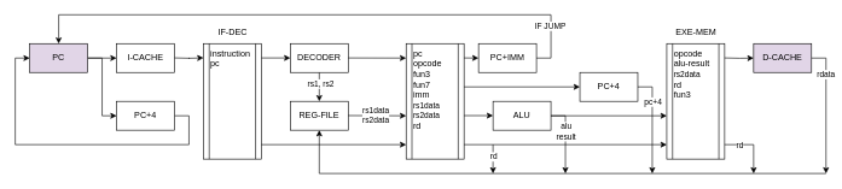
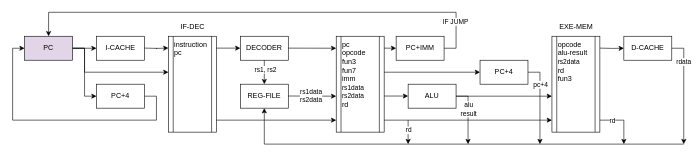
  <mxCell id="0" />
  <mxCell id="1" parent="0" />
  <mxCell id="2" style="edgeStyle=orthogonalEdgeStyle;rounded=0;orthogonalLoop=1;jettySize=auto;html=1;exitX=1;exitY=0.5;exitDx=0;exitDy=0;" parent="1" source="4" edge="1"><mxGeometry relative="1" as="geometry"><mxPoint x="160" y="80" as="targetPoint" /></mxGeometry></mxCell>
  <mxCell id="3" style="edgeStyle=orthogonalEdgeStyle;rounded=0;orthogonalLoop=1;jettySize=auto;html=1;entryX=0;entryY=0.5;entryDx=0;entryDy=0;" parent="1" source="4" target="32" edge="1"><mxGeometry relative="1" as="geometry" /></mxCell>
  <mxCell id="4" value="PC" style="rounded=0;whiteSpace=wrap;html=1;fillColor=#e1d5e7;" parent="1" vertex="1"><mxGeometry x="40" y="60" width="80" height="40" as="geometry" /></mxCell>
  <mxCell id="5" value="I-CACHE" style="rounded=0;whiteSpace=wrap;html=1;" parent="1" vertex="1"><mxGeometry x="160" y="60" width="80" height="40" as="geometry" /></mxCell>
  <mxCell id="6" value="IF-DEC" style="text;html=1;align=center;verticalAlign=middle;resizable=0;points=[];autosize=1;strokeColor=none;fillColor=none;" parent="1" vertex="1"><mxGeometry x="290" y="30" width="60" height="30" as="geometry" /></mxCell>
  <mxCell id="7" value="instruction&lt;div&gt;pc&lt;/div&gt;" style="shape=process;whiteSpace=wrap;html=1;backgroundOutline=1;align=left;verticalAlign=top;" parent="1" vertex="1"><mxGeometry x="280" y="60" width="80" height="160" as="geometry" /></mxCell>
  <mxCell id="8" value="DECODER" style="rounded=0;whiteSpace=wrap;html=1;" parent="1" vertex="1"><mxGeometry x="400" y="60" width="80" height="40" as="geometry" /></mxCell>
  <mxCell id="9" value="" style="endArrow=classic;html=1;rounded=0;" parent="1" edge="1"><mxGeometry width="50" height="50" relative="1" as="geometry"><mxPoint x="360" y="79.83" as="sourcePoint" /><mxPoint x="400" y="79.83" as="targetPoint" /></mxGeometry></mxCell>
  <mxCell id="10" value="&lt;div&gt;pc&lt;/div&gt;&lt;div&gt;opcode&lt;/div&gt;&lt;div&gt;fun3&lt;/div&gt;&lt;div&gt;fun7&lt;/div&gt;&lt;div&gt;imm&lt;/div&gt;&lt;div&gt;&lt;span style=&quot;font-size: 11px; text-align: center; text-wrap-mode: nowrap; background-color: rgb(255, 255, 255);&quot;&gt;rs1data&lt;/span&gt;&lt;/div&gt;&lt;div&gt;&lt;span style=&quot;font-size: 11px; text-align: center; text-wrap-mode: nowrap; background-color: transparent; color: light-dark(rgb(0, 0, 0), rgb(255, 255, 255));&quot;&gt;rs2data&lt;/span&gt;&lt;/div&gt;&lt;div&gt;rd&lt;/div&gt;" style="shape=process;whiteSpace=wrap;html=1;backgroundOutline=1;align=left;verticalAlign=top;" parent="1" vertex="1"><mxGeometry x="560" y="60" width="80" height="160" as="geometry" /></mxCell>
  <mxCell id="11" style="edgeStyle=orthogonalEdgeStyle;rounded=0;orthogonalLoop=1;jettySize=auto;html=1;exitX=1;exitY=0.5;exitDx=0;exitDy=0;" parent="1" edge="1"><mxGeometry relative="1" as="geometry"><mxPoint x="280" y="79.75" as="targetPoint" /><mxPoint x="240" y="79.75" as="sourcePoint" /></mxGeometry></mxCell>
  <mxCell id="12" value="" style="endArrow=classic;html=1;rounded=0;" parent="1" edge="1"><mxGeometry width="50" height="50" relative="1" as="geometry"><mxPoint x="640" y="159.76" as="sourcePoint" /><mxPoint x="680" y="159.76" as="targetPoint" /></mxGeometry></mxCell>
  <mxCell id="13" value="&lt;div&gt;&lt;span style=&quot;background-color: transparent; color: light-dark(rgb(0, 0, 0), rgb(255, 255, 255));&quot;&gt;opcode&lt;/span&gt;&lt;/div&gt;&lt;div&gt;alu-result&lt;/div&gt;&lt;div&gt;&lt;span style=&quot;font-size: 11px; text-align: center; text-wrap-mode: nowrap; background-color: transparent; color: light-dark(rgb(0, 0, 0), rgb(255, 255, 255));&quot;&gt;rs2data&lt;/span&gt;&lt;/div&gt;&lt;div&gt;rd&lt;/div&gt;&lt;div&gt;fun3&lt;/div&gt;" style="shape=process;whiteSpace=wrap;html=1;backgroundOutline=1;align=left;verticalAlign=top;" parent="1" vertex="1"><mxGeometry x="920" y="60" width="80" height="160" as="geometry" /></mxCell>
  <mxCell id="14" value="REG-FILE" style="rounded=0;whiteSpace=wrap;html=1;" parent="1" vertex="1"><mxGeometry x="400" y="140" width="80" height="40" as="geometry" /></mxCell>
  <mxCell id="15" value="" style="endArrow=classic;html=1;rounded=0;exitX=0.5;exitY=1;exitDx=0;exitDy=0;" parent="1" source="8" target="14" edge="1"><mxGeometry width="50" height="50" relative="1" as="geometry"><mxPoint x="550" y="150" as="sourcePoint" /><mxPoint x="600" y="100" as="targetPoint" /></mxGeometry></mxCell>
  <mxCell id="16" value="rs1, rs2" style="edgeLabel;html=1;align=center;verticalAlign=middle;resizable=0;points=[];" parent="15" vertex="1" connectable="0"><mxGeometry x="-0.04" y="1" relative="1" as="geometry"><mxPoint y="-4" as="offset" /></mxGeometry></mxCell>
  <mxCell id="17" value="" style="endArrow=classic;html=1;rounded=0;entryX=0;entryY=0.75;entryDx=0;entryDy=0;" parent="1" edge="1"><mxGeometry width="50" height="50" relative="1" as="geometry"><mxPoint x="480" y="159.71" as="sourcePoint" /><mxPoint x="560" y="160" as="targetPoint" /></mxGeometry></mxCell>
  <mxCell id="18" value="rs1data&lt;div&gt;rs2data&lt;/div&gt;" style="edgeLabel;html=1;align=center;verticalAlign=middle;resizable=0;points=[];" parent="17" vertex="1" connectable="0"><mxGeometry x="-0.043" relative="1" as="geometry"><mxPoint as="offset" /></mxGeometry></mxCell>
  <mxCell id="19" value="" style="endArrow=classic;html=1;rounded=0;entryX=0;entryY=0.125;entryDx=0;entryDy=0;entryPerimeter=0;" parent="1" target="10" edge="1"><mxGeometry width="50" height="50" relative="1" as="geometry"><mxPoint x="480" y="79.83" as="sourcePoint" /><mxPoint x="520" y="80.12" as="targetPoint" /></mxGeometry></mxCell>
+ <mxCell id="20" style="edgeStyle=orthogonalEdgeStyle;rounded=0;orthogonalLoop=1;jettySize=auto;html=1;entryX=0;entryY=0.375;entryDx=0;entryDy=0;entryPerimeter=0;" parent="1" source="4" target="7" edge="1"><mxGeometry relative="1" as="geometry"><mxPoint x="270" y="110" as="targetPoint" /><Array as="points"><mxPoint x="140" y="80" /><mxPoint x="140" y="120" /></Array></mxGeometry></mxCell>
  <mxCell id="21" value="ALU" style="rounded=0;whiteSpace=wrap;html=1;" parent="1" vertex="1"><mxGeometry x="680" y="140" width="80" height="40" as="geometry" /></mxCell>
  <mxCell id="22" value="EXE-MEM" style="text;html=1;align=center;verticalAlign=middle;resizable=0;points=[];autosize=1;strokeColor=none;fillColor=none;" parent="1" vertex="1"><mxGeometry x="920" y="30" width="80" height="30" as="geometry" /></mxCell>
  <mxCell id="23" style="edgeStyle=orthogonalEdgeStyle;rounded=0;orthogonalLoop=1;jettySize=auto;html=1;entryX=0;entryY=0.125;entryDx=0;entryDy=0;entryPerimeter=0;" parent="1" source="21" edge="1"><mxGeometry relative="1" as="geometry"><mxPoint x="920" y="160" as="targetPoint" /></mxGeometry></mxCell>
  <mxCell id="24" value="" style="endArrow=classic;html=1;rounded=0;" parent="1" edge="1"><mxGeometry width="50" height="50" relative="1" as="geometry"><mxPoint x="640" y="200" as="sourcePoint" /><mxPoint x="920" y="200" as="targetPoint" /></mxGeometry></mxCell>
  <mxCell id="25" value="PC+IMM" style="rounded=0;whiteSpace=wrap;html=1;" parent="1" vertex="1"><mxGeometry x="660" y="60" width="80" height="40" as="geometry" /></mxCell>
  <mxCell id="26" value="" style="endArrow=classic;html=1;rounded=0;" parent="1" edge="1"><mxGeometry width="50" height="50" relative="1" as="geometry"><mxPoint x="640" y="79.83" as="sourcePoint" /><mxPoint x="660" y="80" as="targetPoint" /></mxGeometry></mxCell>
  <mxCell id="27" value="PC+4" style="rounded=0;whiteSpace=wrap;html=1;" parent="1" vertex="1"><mxGeometry x="800" y="100" width="80" height="40" as="geometry" /></mxCell>
  <mxCell id="28" value="" style="endArrow=classic;html=1;rounded=0;entryX=0;entryY=0.5;entryDx=0;entryDy=0;" parent="1" target="27" edge="1"><mxGeometry width="50" height="50" relative="1" as="geometry"><mxPoint x="640" y="120" as="sourcePoint" /><mxPoint x="680" y="120" as="targetPoint" /><Array as="points" /></mxGeometry></mxCell>
  <mxCell id="29" value="" style="endArrow=classic;html=1;rounded=0;exitX=1;exitY=0.5;exitDx=0;exitDy=0;entryX=0.5;entryY=0;entryDx=0;entryDy=0;" parent="1" source="25" target="4" edge="1"><mxGeometry width="50" height="50" relative="1" as="geometry"><mxPoint x="860" y="-40" as="sourcePoint" /><mxPoint x="910" y="-90" as="targetPoint" /><Array as="points"><mxPoint x="760" y="80" /><mxPoint x="760" y="20" /><mxPoint x="80" y="20" /></Array></mxGeometry></mxCell>
  <mxCell id="30" value="IF JUMP" style="edgeLabel;html=1;align=center;verticalAlign=middle;resizable=0;points=[];" parent="29" vertex="1" connectable="0"><mxGeometry x="-0.837" y="2" relative="1" as="geometry"><mxPoint as="offset" /></mxGeometry></mxCell>
  <mxCell id="31" style="edgeStyle=orthogonalEdgeStyle;rounded=0;orthogonalLoop=1;jettySize=auto;html=1;entryX=0;entryY=0.5;entryDx=0;entryDy=0;" parent="1" source="32" target="4" edge="1"><mxGeometry relative="1" as="geometry"><Array as="points"><mxPoint x="260" y="160" /><mxPoint x="260" y="200" /><mxPoint x="20" y="200" /><mxPoint x="20" y="80" /></Array></mxGeometry></mxCell>
  <mxCell id="32" value="PC+4" style="rounded=0;whiteSpace=wrap;html=1;" parent="1" vertex="1"><mxGeometry x="160" y="140" width="80" height="40" as="geometry" /></mxCell>
- <mxCell id="33" value="D-CACHE" style="rounded=0;whiteSpace=wrap;html=1;fillColor=#e1d5e7;" parent="1" vertex="1"><mxGeometry x="1040" y="60" width="80" height="40" as="geometry" /></mxCell>
+ <mxCell id="33" value="D-CACHE" style="rounded=0;whiteSpace=wrap;html=1;" parent="1" vertex="1"><mxGeometry x="1040" y="60" width="80" height="40" as="geometry" /></mxCell>
  <mxCell id="34" style="edgeStyle=orthogonalEdgeStyle;rounded=0;orthogonalLoop=1;jettySize=auto;html=1;entryX=0;entryY=0.5;entryDx=0;entryDy=0;" parent="1" target="33" edge="1"><mxGeometry relative="1" as="geometry"><mxPoint x="1000" y="79.8" as="sourcePoint" /><mxPoint x="1040" y="79.8" as="targetPoint" /></mxGeometry></mxCell>
  <mxCell id="35" value="" style="endArrow=classic;html=1;rounded=0;" parent="1" edge="1"><mxGeometry width="50" height="50" relative="1" as="geometry"><mxPoint x="360" y="200" as="sourcePoint" /><mxPoint x="560" y="200" as="targetPoint" /></mxGeometry></mxCell>
  <mxCell id="36" value="" style="endArrow=classic;html=1;rounded=0;entryX=0.5;entryY=1;entryDx=0;entryDy=0;" parent="1" target="14" edge="1"><mxGeometry width="50" height="50" relative="1" as="geometry"><mxPoint x="1140" y="240" as="sourcePoint" /><mxPoint x="580" y="340" as="targetPoint" /><Array as="points"><mxPoint x="440" y="240" /></Array></mxGeometry></mxCell>
  <mxCell id="37" value="" style="endArrow=classic;html=1;rounded=0;exitX=1;exitY=0.5;exitDx=0;exitDy=0;" parent="1" source="21" edge="1"><mxGeometry width="50" height="50" relative="1" as="geometry"><mxPoint x="940" y="360" as="sourcePoint" /><mxPoint x="780" y="240" as="targetPoint" /><Array as="points"><mxPoint x="780" y="160" /></Array></mxGeometry></mxCell>
  <mxCell id="38" value="alu&lt;div&gt;result&lt;/div&gt;" style="edgeLabel;html=1;align=center;verticalAlign=middle;resizable=0;points=[];" parent="37" vertex="1" connectable="0"><mxGeometry x="-0.18" relative="1" as="geometry"><mxPoint as="offset" /></mxGeometry></mxCell>
  <mxCell id="39" value="" style="endArrow=classic;html=1;rounded=0;exitX=1;exitY=0.5;exitDx=0;exitDy=0;" parent="1" source="33" edge="1"><mxGeometry width="50" height="50" relative="1" as="geometry"><mxPoint x="1000" y="380" as="sourcePoint" /><mxPoint x="1140" y="240" as="targetPoint" /><Array as="points"><mxPoint x="1140" y="80" /></Array></mxGeometry></mxCell>
  <mxCell id="40" value="rdata" style="edgeLabel;html=1;align=center;verticalAlign=middle;resizable=0;points=[];" parent="39" vertex="1" connectable="0"><mxGeometry x="-0.535" y="-1" relative="1" as="geometry"><mxPoint as="offset" /></mxGeometry></mxCell>
  <mxCell id="41" value="" style="endArrow=classic;html=1;rounded=0;" edge="1" parent="1"><mxGeometry width="50" height="50" relative="1" as="geometry"><mxPoint x="680" y="200" as="sourcePoint" /><mxPoint x="680" y="240" as="targetPoint" /><Array as="points"><mxPoint x="680" y="200" /></Array></mxGeometry></mxCell>
  <mxCell id="42" value="rd" style="edgeLabel;html=1;align=center;verticalAlign=middle;resizable=0;points=[];" vertex="1" connectable="0" parent="41"><mxGeometry x="-0.18" relative="1" as="geometry"><mxPoint as="offset" /></mxGeometry></mxCell>
  <mxCell id="43" value="" style="endArrow=classic;html=1;rounded=0;exitX=1;exitY=0.875;exitDx=0;exitDy=0;exitPerimeter=0;" edge="1" parent="1" source="13"><mxGeometry width="50" height="50" relative="1" as="geometry"><mxPoint x="1010" y="200" as="sourcePoint" /><mxPoint x="1040" y="240" as="targetPoint" /><Array as="points"><mxPoint x="1040" y="200" /></Array></mxGeometry></mxCell>
  <mxCell id="44" value="rd" style="edgeLabel;html=1;align=center;verticalAlign=middle;resizable=0;points=[];" vertex="1" connectable="0" parent="43"><mxGeometry x="-0.18" relative="1" as="geometry"><mxPoint x="-13" as="offset" /></mxGeometry></mxCell>
  <mxCell id="45" value="" style="endArrow=classic;html=1;rounded=0;exitX=1;exitY=0.5;exitDx=0;exitDy=0;" edge="1" parent="1" source="27"><mxGeometry width="50" height="50" relative="1" as="geometry"><mxPoint x="880" y="80" as="sourcePoint" /><mxPoint x="900" y="240" as="targetPoint" /><Array as="points"><mxPoint x="900" y="120" /></Array></mxGeometry></mxCell>
  <mxCell id="46" value="pc+4" style="edgeLabel;html=1;align=center;verticalAlign=middle;resizable=0;points=[];" vertex="1" connectable="0" parent="45"><mxGeometry x="-0.18" relative="1" as="geometry"><mxPoint y="-17" as="offset" /></mxGeometry></mxCell>
